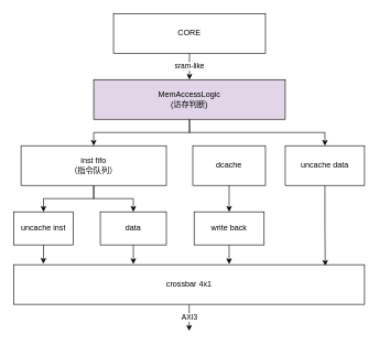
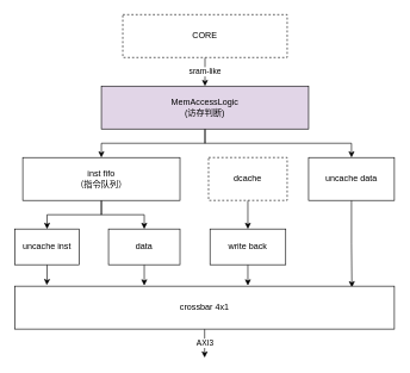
  <mxCell id="0" />
  <mxCell id="1" parent="0" />
  <mxCell id="2" value="sram-like" style="edgeStyle=orthogonalEdgeStyle;rounded=0;orthogonalLoop=1;jettySize=auto;html=1;" edge="1" parent="1" source="3" target="6"><mxGeometry relative="1" as="geometry" /></mxCell>
- <mxCell id="3" value="CORE" style="rounded=0;whiteSpace=wrap;html=1;" vertex="1" parent="1"><mxGeometry x="171" y="20" width="230" height="60" as="geometry" /></mxCell>
+ <mxCell id="3" value="CORE" style="rounded=0;whiteSpace=wrap;html=1;dashed=1;" vertex="1" parent="1"><mxGeometry x="171" y="20" width="230" height="60" as="geometry" /></mxCell>
  <mxCell id="4" style="edgeStyle=orthogonalEdgeStyle;rounded=0;orthogonalLoop=1;jettySize=auto;html=1;exitX=0.5;exitY=1;exitDx=0;exitDy=0;entryX=0.5;entryY=0;entryDx=0;entryDy=0;" edge="1" parent="1" source="6" target="17"><mxGeometry relative="1" as="geometry" /></mxCell>
  <mxCell id="5" style="edgeStyle=orthogonalEdgeStyle;rounded=0;orthogonalLoop=1;jettySize=auto;html=1;" edge="1" parent="1" source="6" target="14"><mxGeometry relative="1" as="geometry" /></mxCell>
  <mxCell id="6" value="MemAccessLogic&lt;br&gt;(访存判断)" style="rounded=0;whiteSpace=wrap;html=1;fillColor=#e1d5e7;" vertex="1" parent="1"><mxGeometry x="141" y="120" width="290" height="60" as="geometry" /></mxCell>
  <mxCell id="7" style="edgeStyle=orthogonalEdgeStyle;rounded=0;orthogonalLoop=1;jettySize=auto;html=1;entryX=0.084;entryY=-0.024;entryDx=0;entryDy=0;entryPerimeter=0;" edge="1" parent="1" source="8" target="21"><mxGeometry relative="1" as="geometry" /></mxCell>
  <mxCell id="8" value="uncache inst" style="rounded=0;whiteSpace=wrap;html=1;" vertex="1" parent="1"><mxGeometry x="20" y="320" width="90" height="50" as="geometry" /></mxCell>
  <mxCell id="9" style="edgeStyle=orthogonalEdgeStyle;rounded=0;orthogonalLoop=1;jettySize=auto;html=1;" edge="1" parent="1" source="10"><mxGeometry relative="1" as="geometry"><mxPoint x="201" y="399" as="targetPoint" /></mxGeometry></mxCell>
  <mxCell id="10" value="data" style="rounded=0;whiteSpace=wrap;html=1;" vertex="1" parent="1"><mxGeometry x="151" y="320" width="100" height="50" as="geometry" /></mxCell>
  <mxCell id="11" style="edgeStyle=orthogonalEdgeStyle;rounded=0;orthogonalLoop=1;jettySize=auto;html=1;entryX=0.5;entryY=0;entryDx=0;entryDy=0;" edge="1" parent="1" source="12" target="19"><mxGeometry relative="1" as="geometry"><mxPoint x="346" y="310" as="targetPoint" /></mxGeometry></mxCell>
- <mxCell id="12" value="dcache" style="rounded=0;whiteSpace=wrap;html=1;" vertex="1" parent="1"><mxGeometry x="291" y="220" width="110" height="60" as="geometry" /></mxCell>
+ <mxCell id="12" value="dcache" style="rounded=0;whiteSpace=wrap;html=1;dashed=1;" vertex="1" parent="1"><mxGeometry x="291" y="220" width="110" height="60" as="geometry" /></mxCell>
  <mxCell id="13" style="edgeStyle=orthogonalEdgeStyle;rounded=0;orthogonalLoop=1;jettySize=auto;html=1;entryX=0.888;entryY=0.029;entryDx=0;entryDy=0;entryPerimeter=0;" edge="1" parent="1" source="14" target="21"><mxGeometry relative="1" as="geometry" /></mxCell>
  <mxCell id="14" value="uncache data" style="rounded=0;whiteSpace=wrap;html=1;" vertex="1" parent="1"><mxGeometry x="431" y="220" width="120" height="60" as="geometry" /></mxCell>
  <mxCell id="15" style="edgeStyle=orthogonalEdgeStyle;rounded=0;orthogonalLoop=1;jettySize=auto;html=1;exitX=0.5;exitY=1;exitDx=0;exitDy=0;entryX=0.5;entryY=0;entryDx=0;entryDy=0;" edge="1" parent="1" source="17" target="8"><mxGeometry relative="1" as="geometry" /></mxCell>
  <mxCell id="16" style="edgeStyle=orthogonalEdgeStyle;rounded=0;orthogonalLoop=1;jettySize=auto;html=1;" edge="1" parent="1" source="17" target="10"><mxGeometry relative="1" as="geometry" /></mxCell>
  <mxCell id="17" value="inst fifo&lt;br&gt;（指令队列）" style="rounded=0;whiteSpace=wrap;html=1;" vertex="1" parent="1"><mxGeometry x="31" y="220" width="220" height="60" as="geometry" /></mxCell>
  <mxCell id="18" style="edgeStyle=orthogonalEdgeStyle;rounded=0;orthogonalLoop=1;jettySize=auto;html=1;" edge="1" parent="1" source="19"><mxGeometry relative="1" as="geometry"><mxPoint x="346" y="399" as="targetPoint" /></mxGeometry></mxCell>
  <mxCell id="19" value="write back" style="rounded=0;whiteSpace=wrap;html=1;" vertex="1" parent="1"><mxGeometry x="293" y="320" width="106" height="50" as="geometry" /></mxCell>
  <mxCell id="20" value="AXI3" style="edgeStyle=orthogonalEdgeStyle;rounded=0;orthogonalLoop=1;jettySize=auto;html=1;" edge="1" parent="1" source="21"><mxGeometry relative="1" as="geometry"><mxPoint x="285.5" y="500" as="targetPoint" /></mxGeometry></mxCell>
  <mxCell id="21" value="crossbar 4x1" style="rounded=0;whiteSpace=wrap;html=1;" vertex="1" parent="1"><mxGeometry x="20" y="400" width="531" height="60" as="geometry" /></mxCell>
  <mxCell id="22" style="edgeStyle=orthogonalEdgeStyle;rounded=0;orthogonalLoop=1;jettySize=auto;html=1;exitX=0.5;exitY=1;exitDx=0;exitDy=0;" edge="1" parent="1" source="17" target="17"><mxGeometry relative="1" as="geometry" /></mxCell>
